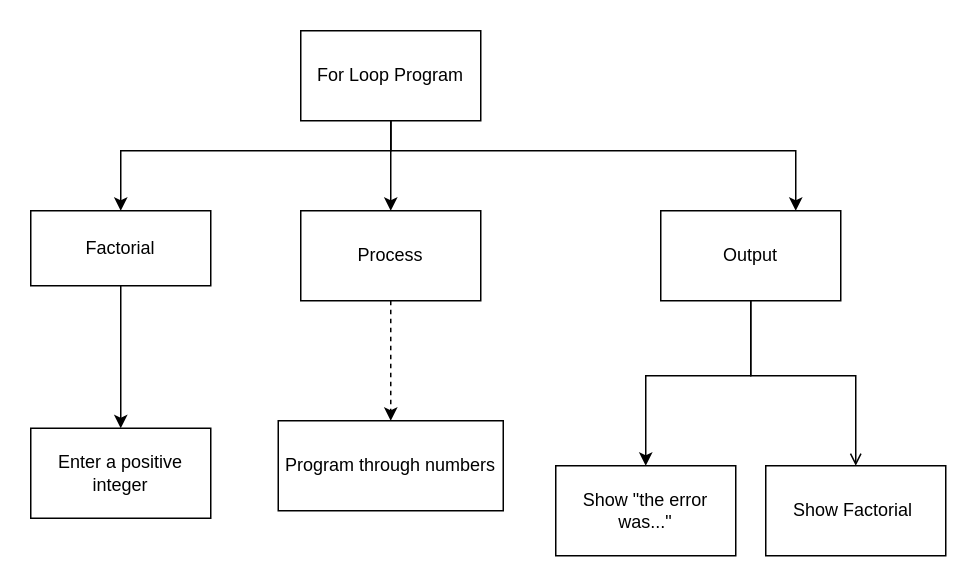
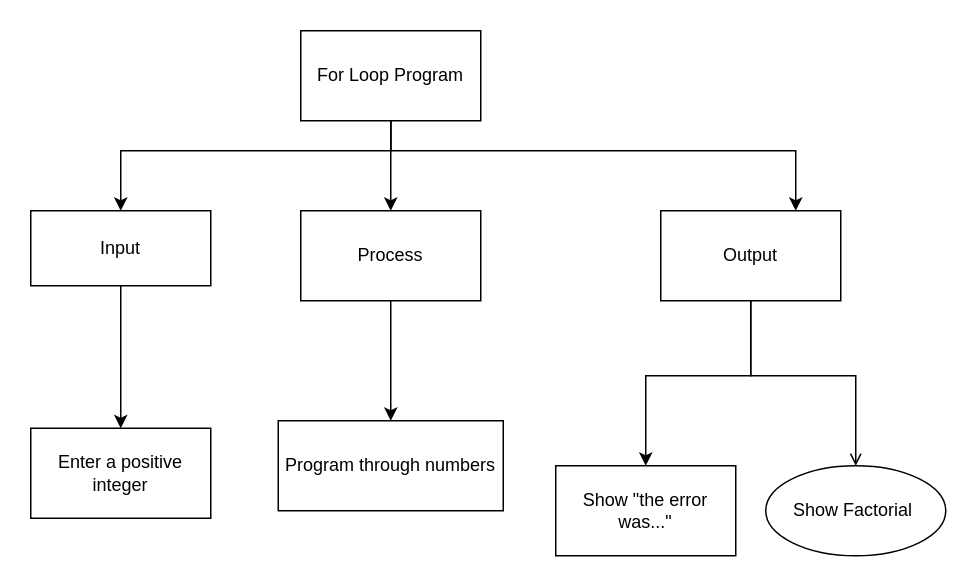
  <mxCell id="0" />
  <mxCell id="1" parent="0" />
  <mxCell id="2" style="edgeStyle=orthogonalEdgeStyle;html=1;rounded=0;" edge="1" parent="1" source="5" target="7"><mxGeometry relative="1" as="geometry" /></mxCell>
  <mxCell id="3" style="edgeStyle=orthogonalEdgeStyle;rounded=0;html=1;" edge="1" parent="1" source="5" target="10"><mxGeometry relative="1" as="geometry"><Array as="points"><mxPoint x="260" y="100" /><mxPoint x="530" y="100" /></Array></mxGeometry></mxCell>
  <mxCell id="4" style="edgeStyle=orthogonalEdgeStyle;rounded=0;html=1;" edge="1" parent="1" source="5" target="12"><mxGeometry relative="1" as="geometry"><Array as="points"><mxPoint x="260" y="100" /><mxPoint x="80" y="100" /></Array></mxGeometry></mxCell>
  <mxCell id="5" value="For Loop Program" style="rounded=0;whiteSpace=wrap;html=1;" vertex="1" parent="1"><mxGeometry x="200" y="20" width="120" height="60" as="geometry" /></mxCell>
- <mxCell id="6" value="" style="edgeStyle=none;html=1;dashed=1;" edge="1" parent="1" source="7" target="14"><mxGeometry relative="1" as="geometry" /></mxCell>
+ <mxCell id="6" value="" style="edgeStyle=none;html=1;" edge="1" parent="1" source="7" target="14"><mxGeometry relative="1" as="geometry" /></mxCell>
  <mxCell id="7" value="Process" style="rounded=0;whiteSpace=wrap;html=1;" vertex="1" parent="1"><mxGeometry x="200" y="140" width="120" height="60" as="geometry" /></mxCell>
  <mxCell id="8" value="" style="edgeStyle=none;html=1;rounded=0;" edge="1" parent="1" source="10" target="15"><mxGeometry relative="1" as="geometry"><Array as="points"><mxPoint x="500" y="250" /><mxPoint x="430" y="250" /></Array></mxGeometry></mxCell>
  <mxCell id="9" style="edgeStyle=none;html=1;exitX=0.5;exitY=1;exitDx=0;exitDy=0;entryX=0.5;entryY=0;entryDx=0;entryDy=0;rounded=0;endArrow=open;" edge="1" parent="1" source="10" target="16"><mxGeometry relative="1" as="geometry"><Array as="points"><mxPoint x="500" y="250" /><mxPoint x="570" y="250" /></Array></mxGeometry></mxCell>
  <mxCell id="10" value="Output" style="rounded=0;whiteSpace=wrap;html=1;" vertex="1" parent="1"><mxGeometry x="440" y="140" width="120" height="60" as="geometry" /></mxCell>
  <mxCell id="11" value="" style="edgeStyle=none;html=1;" edge="1" parent="1" source="12" target="13"><mxGeometry relative="1" as="geometry" /></mxCell>
- <mxCell id="12" value="Factorial" style="rounded=0;whiteSpace=wrap;html=1;" vertex="1" parent="1"><mxGeometry x="20" y="140" width="120" height="50" as="geometry" /></mxCell>
+ <mxCell id="12" value="Input" style="rounded=0;whiteSpace=wrap;html=1;" vertex="1" parent="1"><mxGeometry x="20" y="140" width="120" height="50" as="geometry" /></mxCell>
  <mxCell id="13" value="Enter a positive integer" style="rounded=0;whiteSpace=wrap;html=1;" vertex="1" parent="1"><mxGeometry x="20" y="285" width="120" height="60" as="geometry" /></mxCell>
  <mxCell id="14" value="Program through numbers" style="rounded=0;whiteSpace=wrap;html=1;" vertex="1" parent="1"><mxGeometry x="185" y="280" width="150" height="60" as="geometry" /></mxCell>
  <mxCell id="15" value="Show &quot;the error was...&quot;" style="rounded=0;whiteSpace=wrap;html=1;" vertex="1" parent="1"><mxGeometry x="370" y="310" width="120" height="60" as="geometry" /></mxCell>
- <mxCell id="16" value="Show Factorial&amp;nbsp;" style="rounded=0;whiteSpace=wrap;html=1;" vertex="1" parent="1"><mxGeometry x="510" y="310" width="120" height="60" as="geometry" /></mxCell>
+ <mxCell id="16" value="Show Factorial&amp;nbsp;" style="ellipse;whiteSpace=wrap;html=1;" vertex="1" parent="1"><mxGeometry x="510" y="310" width="120" height="60" as="geometry" /></mxCell>
